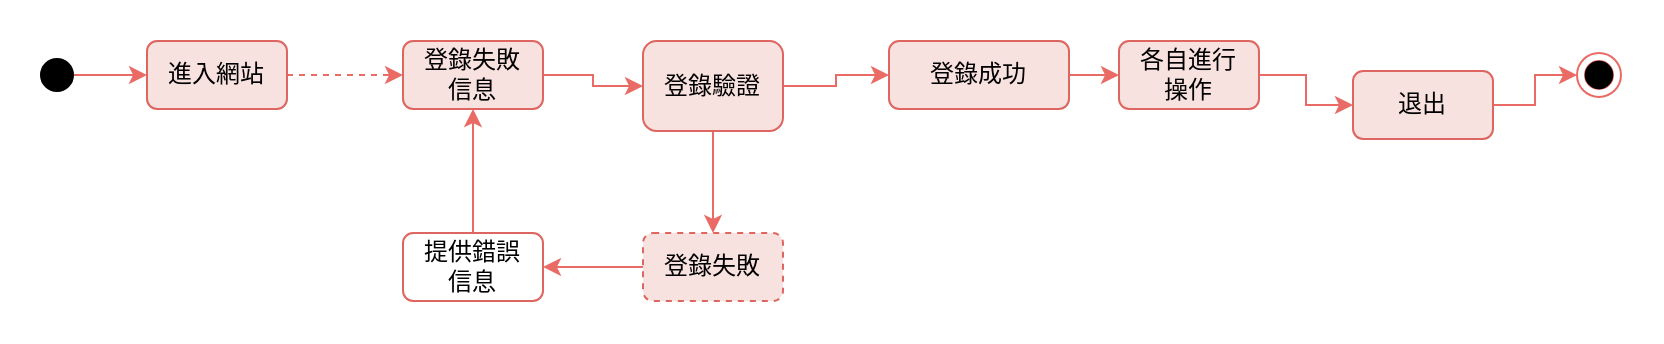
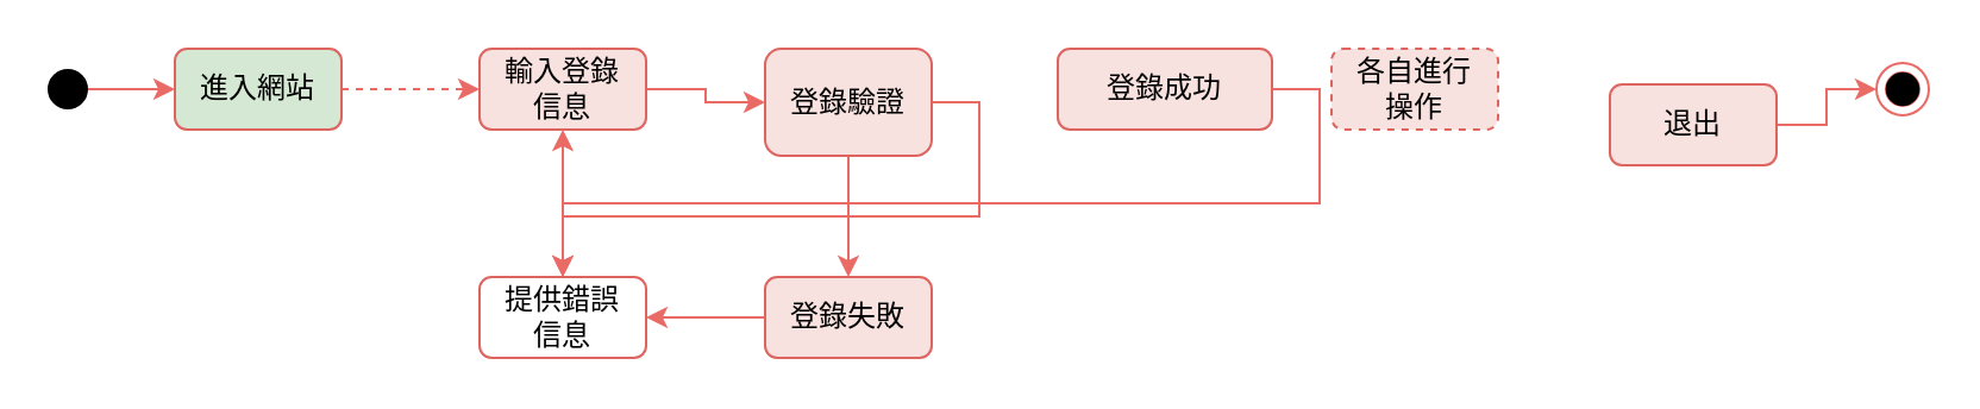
  <mxCell id="0" />
  <mxCell id="1" parent="0" />
  <mxCell id="2" value="" style="ellipse;shape=doubleEllipse;whiteSpace=wrap;html=1;aspect=fixed;fillColor=#FFFFFF;shadow=0;strokeColor=#EA6B66;" vertex="1" parent="1"><mxGeometry x="788" y="26" width="22" height="22" as="geometry" /></mxCell>
  <mxCell id="3" value="" style="ellipse;shape=doubleEllipse;whiteSpace=wrap;html=1;aspect=fixed;fillColor=#000000;shadow=0;strokeColor=#000000;" vertex="1" parent="1"><mxGeometry x="792.38" y="30.38" width="13.25" height="13.25" as="geometry" /></mxCell>
  <mxCell id="4" style="edgeStyle=orthogonalEdgeStyle;rounded=0;orthogonalLoop=1;jettySize=auto;html=1;exitX=1;exitY=0.5;exitDx=0;exitDy=0;entryX=0;entryY=0.5;entryDx=0;entryDy=0;strokeColor=#EA6B66;dashed=1;" edge="1" parent="1" source="5" target="7"><mxGeometry relative="1" as="geometry" /></mxCell>
- <mxCell id="5" value="進入網站" style="rounded=1;whiteSpace=wrap;html=1;fillColor=#F8E2DF;strokeColor=#DE6560;" vertex="1" parent="1"><mxGeometry x="73" y="20" width="70" height="34" as="geometry" /></mxCell>
+ <mxCell id="5" value="進入網站" style="rounded=1;whiteSpace=wrap;html=1;fillColor=#d5e8d4;strokeColor=#DE6560;" vertex="1" parent="1"><mxGeometry x="73" y="20" width="70" height="34" as="geometry" /></mxCell>
  <mxCell id="6" style="edgeStyle=orthogonalEdgeStyle;rounded=0;orthogonalLoop=1;jettySize=auto;html=1;exitX=1;exitY=0.5;exitDx=0;exitDy=0;entryX=0;entryY=0.5;entryDx=0;entryDy=0;strokeColor=#EA6B66;" edge="1" parent="1" source="7" target="10"><mxGeometry relative="1" as="geometry" /></mxCell>
- <mxCell id="7" value="登錄失敗&lt;br&gt;信息" style="rounded=1;whiteSpace=wrap;html=1;fillColor=#F8E2DF;strokeColor=#DE6560;" vertex="1" parent="1"><mxGeometry x="201" y="20" width="70" height="34" as="geometry" /></mxCell>
- <mxCell id="8" style="edgeStyle=orthogonalEdgeStyle;rounded=0;orthogonalLoop=1;jettySize=auto;html=1;exitX=1;exitY=0.5;exitDx=0;exitDy=0;entryX=0;entryY=0.5;entryDx=0;entryDy=0;strokeColor=#EA6B66;" edge="1" parent="1" source="10" target="12"><mxGeometry relative="1" as="geometry" /></mxCell>
+ <mxCell id="7" value="輸入登錄&lt;br&gt;信息" style="rounded=1;whiteSpace=wrap;html=1;fillColor=#F8E2DF;strokeColor=#DE6560;" vertex="1" parent="1"><mxGeometry x="201" y="20" width="70" height="34" as="geometry" /></mxCell>
+ <mxCell id="8" style="edgeStyle=orthogonalEdgeStyle;rounded=0;orthogonalLoop=1;jettySize=auto;html=1;exitX=1;exitY=0.5;exitDx=0;exitDy=0;strokeColor=#EA6B66;" edge="1" parent="1" source="10" target="18"><mxGeometry relative="1" as="geometry" /></mxCell>
  <mxCell id="9" style="edgeStyle=orthogonalEdgeStyle;rounded=0;orthogonalLoop=1;jettySize=auto;html=1;exitX=0.5;exitY=1;exitDx=0;exitDy=0;strokeColor=#EA6B66;" edge="1" parent="1" source="10" target="20"><mxGeometry relative="1" as="geometry" /></mxCell>
  <mxCell id="10" value="登錄驗證" style="rounded=1;whiteSpace=wrap;html=1;fillColor=#F8E2DF;strokeColor=#DE6560;" vertex="1" parent="1"><mxGeometry x="321" y="20" width="70" height="45" as="geometry" /></mxCell>
- <mxCell id="11" style="edgeStyle=orthogonalEdgeStyle;rounded=0;orthogonalLoop=1;jettySize=auto;html=1;exitX=1;exitY=0.5;exitDx=0;exitDy=0;entryX=0;entryY=0.5;entryDx=0;entryDy=0;strokeColor=#EA6B66;" edge="1" parent="1" source="12" target="14"><mxGeometry relative="1" as="geometry" /></mxCell>
+ <mxCell id="11" style="edgeStyle=orthogonalEdgeStyle;rounded=0;orthogonalLoop=1;jettySize=auto;html=1;exitX=1;exitY=0.5;exitDx=0;exitDy=0;strokeColor=#EA6B66;" edge="1" parent="1" source="12" target="18"><mxGeometry relative="1" as="geometry" /></mxCell>
  <mxCell id="12" value="登錄成功" style="rounded=1;whiteSpace=wrap;html=1;fillColor=#F8E2DF;strokeColor=#DE6560;" vertex="1" parent="1"><mxGeometry x="444" y="20" width="90" height="34" as="geometry" /></mxCell>
- <mxCell id="13" style="edgeStyle=orthogonalEdgeStyle;rounded=0;orthogonalLoop=1;jettySize=auto;html=1;exitX=1;exitY=0.5;exitDx=0;exitDy=0;entryX=0;entryY=0.5;entryDx=0;entryDy=0;strokeColor=#EA6B66;" edge="1" parent="1" source="14" target="16"><mxGeometry relative="1" as="geometry" /></mxCell>
- <mxCell id="14" value="各自進行&lt;br&gt;操作" style="rounded=1;whiteSpace=wrap;html=1;fillColor=#F8E2DF;strokeColor=#DE6560;" vertex="1" parent="1"><mxGeometry x="559" y="20" width="70" height="34" as="geometry" /></mxCell>
+ <mxCell id="14" value="各自進行&lt;br&gt;操作" style="rounded=1;whiteSpace=wrap;html=1;fillColor=#F8E2DF;strokeColor=#DE6560;dashed=1;" vertex="1" parent="1"><mxGeometry x="559" y="20" width="70" height="34" as="geometry" /></mxCell>
  <mxCell id="15" style="edgeStyle=orthogonalEdgeStyle;rounded=0;orthogonalLoop=1;jettySize=auto;html=1;exitX=1;exitY=0.5;exitDx=0;exitDy=0;strokeColor=#EA6B66;" edge="1" parent="1" source="16" target="2"><mxGeometry relative="1" as="geometry" /></mxCell>
  <mxCell id="16" value="退出" style="rounded=1;whiteSpace=wrap;html=1;fillColor=#F8E2DF;strokeColor=#DE6560;" vertex="1" parent="1"><mxGeometry x="676" y="35" width="70" height="34" as="geometry" /></mxCell>
  <mxCell id="17" style="edgeStyle=orthogonalEdgeStyle;rounded=0;orthogonalLoop=1;jettySize=auto;html=1;exitX=0.5;exitY=0;exitDx=0;exitDy=0;entryX=0.5;entryY=1;entryDx=0;entryDy=0;strokeColor=#EA6B66;" edge="1" parent="1" source="18" target="7"><mxGeometry relative="1" as="geometry" /></mxCell>
  <mxCell id="18" value="提供錯誤&lt;br&gt;信息" style="rounded=1;whiteSpace=wrap;html=1;fillColor=#ffffff;strokeColor=#DE6560;" vertex="1" parent="1"><mxGeometry x="201" y="116" width="70" height="34" as="geometry" /></mxCell>
  <mxCell id="19" style="edgeStyle=orthogonalEdgeStyle;rounded=0;orthogonalLoop=1;jettySize=auto;html=1;exitX=0;exitY=0.5;exitDx=0;exitDy=0;entryX=1;entryY=0.5;entryDx=0;entryDy=0;strokeColor=#EA6B66;" edge="1" parent="1" source="20" target="18"><mxGeometry relative="1" as="geometry" /></mxCell>
- <mxCell id="20" value="登錄失敗" style="rounded=1;whiteSpace=wrap;html=1;fillColor=#F8E2DF;strokeColor=#DE6560;dashed=1;" vertex="1" parent="1"><mxGeometry x="321" y="116" width="70" height="34" as="geometry" /></mxCell>
+ <mxCell id="20" value="登錄失敗" style="rounded=1;whiteSpace=wrap;html=1;fillColor=#F8E2DF;strokeColor=#DE6560;" vertex="1" parent="1"><mxGeometry x="321" y="116" width="70" height="34" as="geometry" /></mxCell>
  <mxCell id="21" value="" style="edgeStyle=orthogonalEdgeStyle;rounded=0;orthogonalLoop=1;jettySize=auto;html=1;strokeColor=#EA6B66;" edge="1" parent="1" source="22" target="5"><mxGeometry relative="1" as="geometry" /></mxCell>
  <mxCell id="22" value="" style="ellipse;shape=doubleEllipse;whiteSpace=wrap;html=1;aspect=fixed;fillColor=#000000;shadow=0;strokeColor=#000000;" vertex="1" parent="1"><mxGeometry x="20" y="29" width="16" height="16" as="geometry" /></mxCell>
